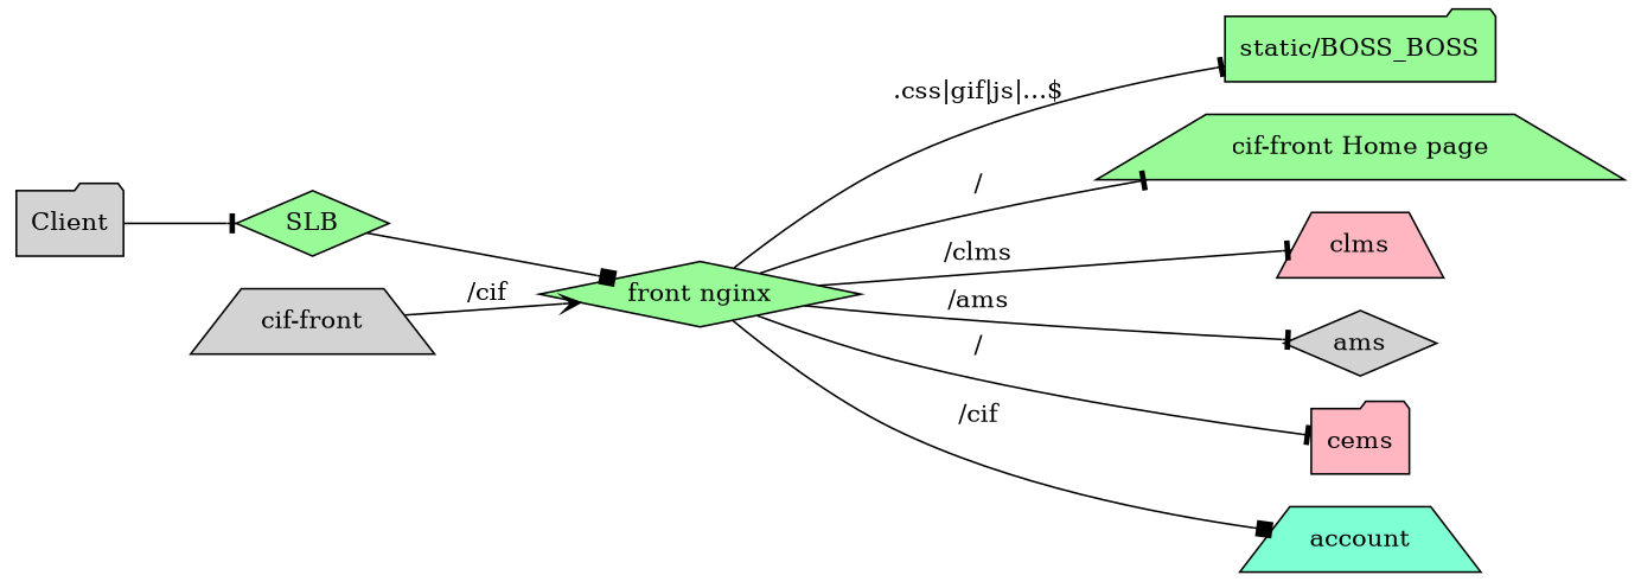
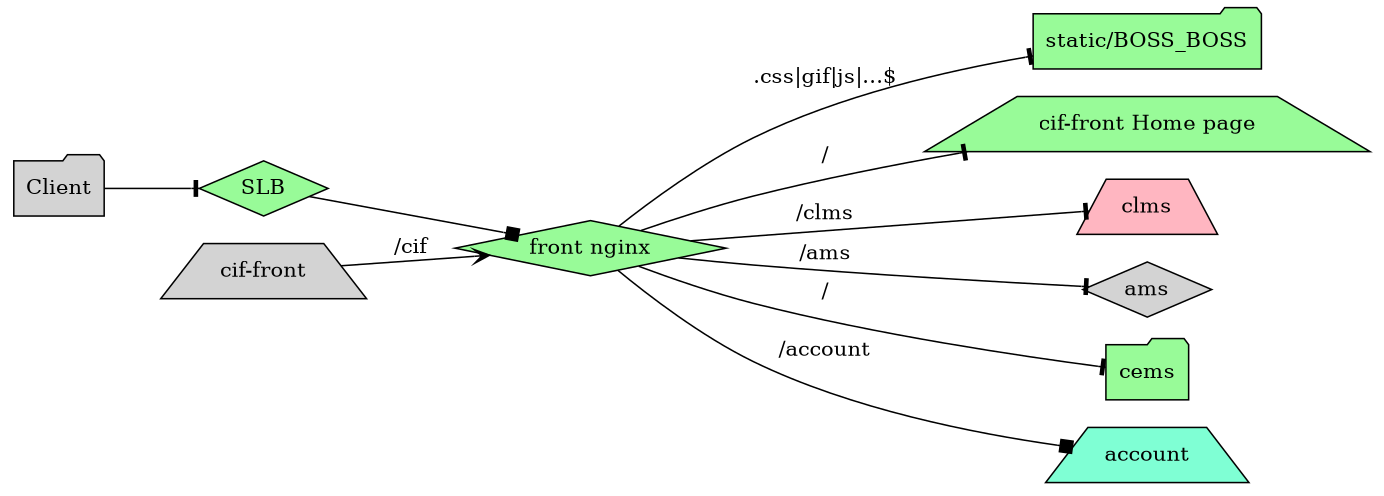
  digraph {
    rankdir=LR
    node [fillcolor=palegreen shape=trapezium style=filled]
    edge [arrowhead=tee]
    Client [fillcolor=lightgrey shape=folder]
    SLB [shape=diamond]
    "front nginx" [shape=diamond]
    n4 [label="static/BOSS_BOSS" shape=folder]
    "cif-front Home page"
    clms [fillcolor=lightpink]
    ams [fillcolor=lightgrey shape=diamond]
-   cems [fillcolor=lightpink shape=folder]
+   cems [shape=folder]
    account [fillcolor=aquamarine]
    "cif-front" [fillcolor=lightgrey]
    Client -> SLB
    SLB -> "front nginx" [arrowhead=box]
    "front nginx" -> n4 [label=".css|gif|js|...$"]
    "front nginx" -> "cif-front Home page" [label="/"]
    "front nginx" -> clms [label="/clms"]
    "front nginx" -> ams [label="/ams"]
    "front nginx" -> cems [label="/"]
-   "front nginx" -> account [arrowhead=box label="/cif"]
+   "front nginx" -> account [arrowhead=box label="/account"]
    "cif-front" -> "front nginx" [arrowhead=vee label="/cif"]
  }
